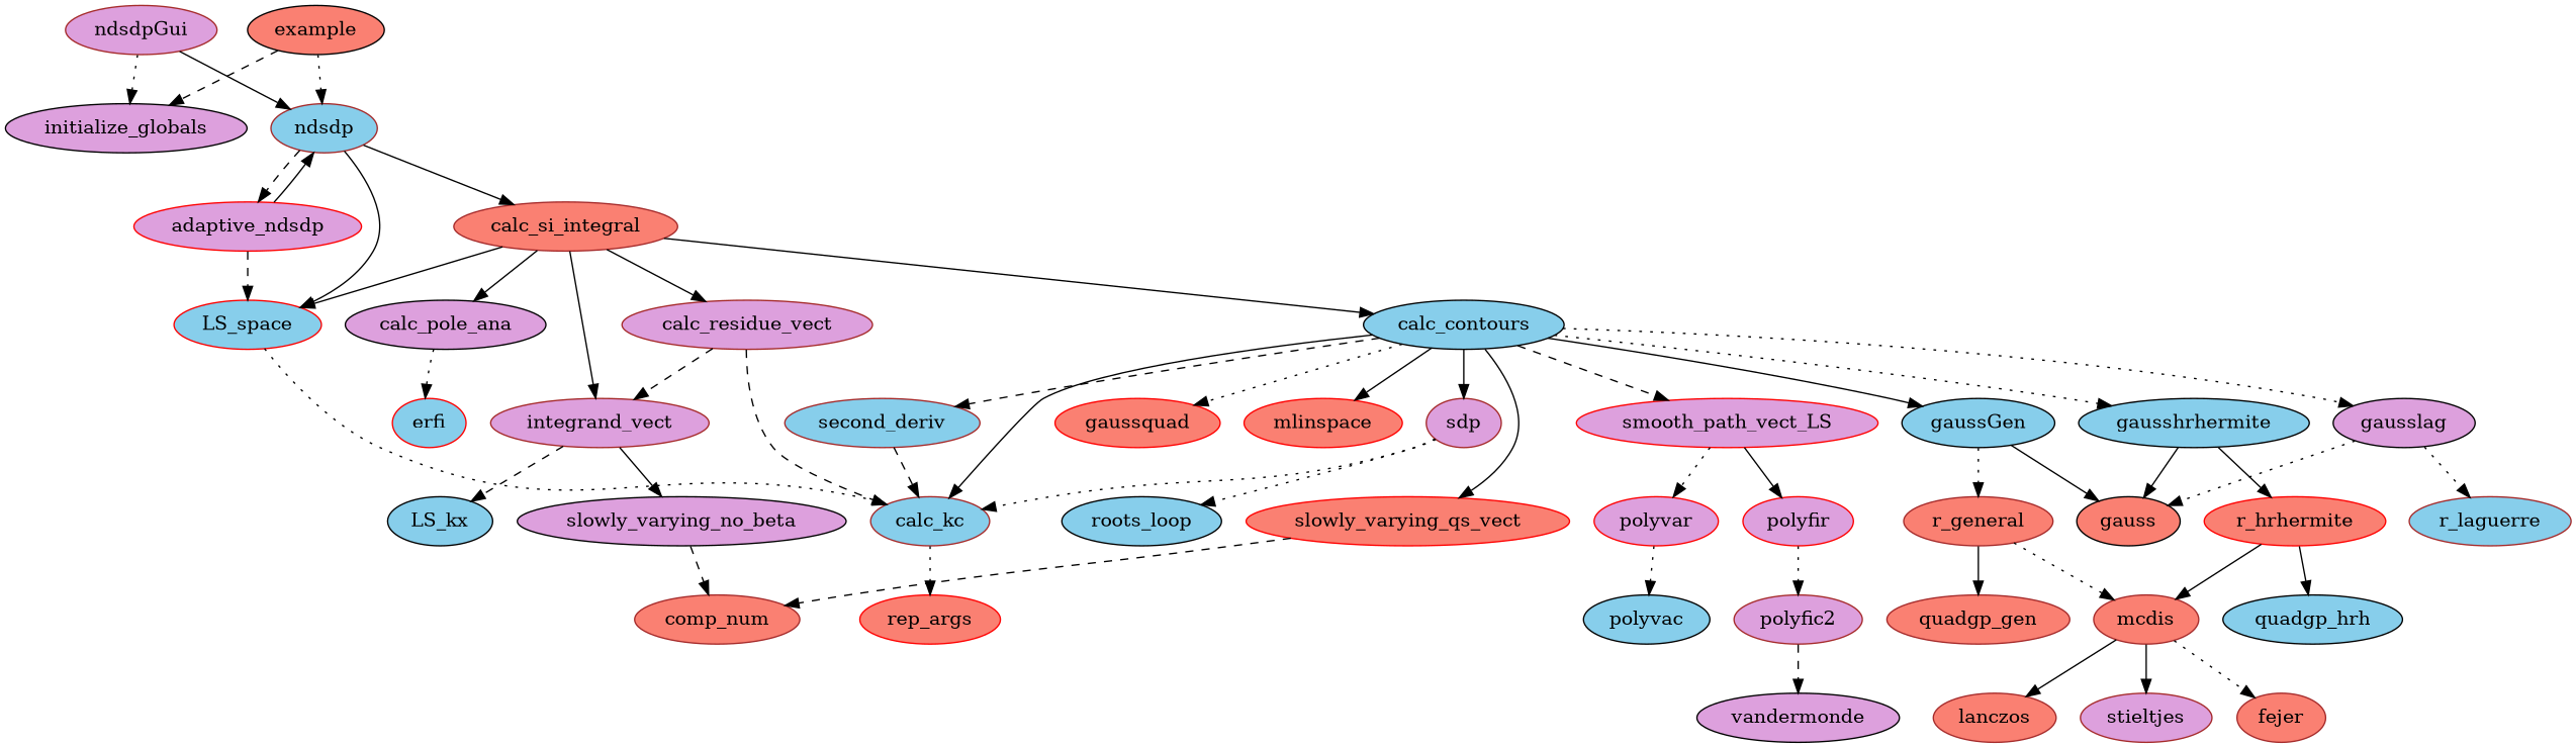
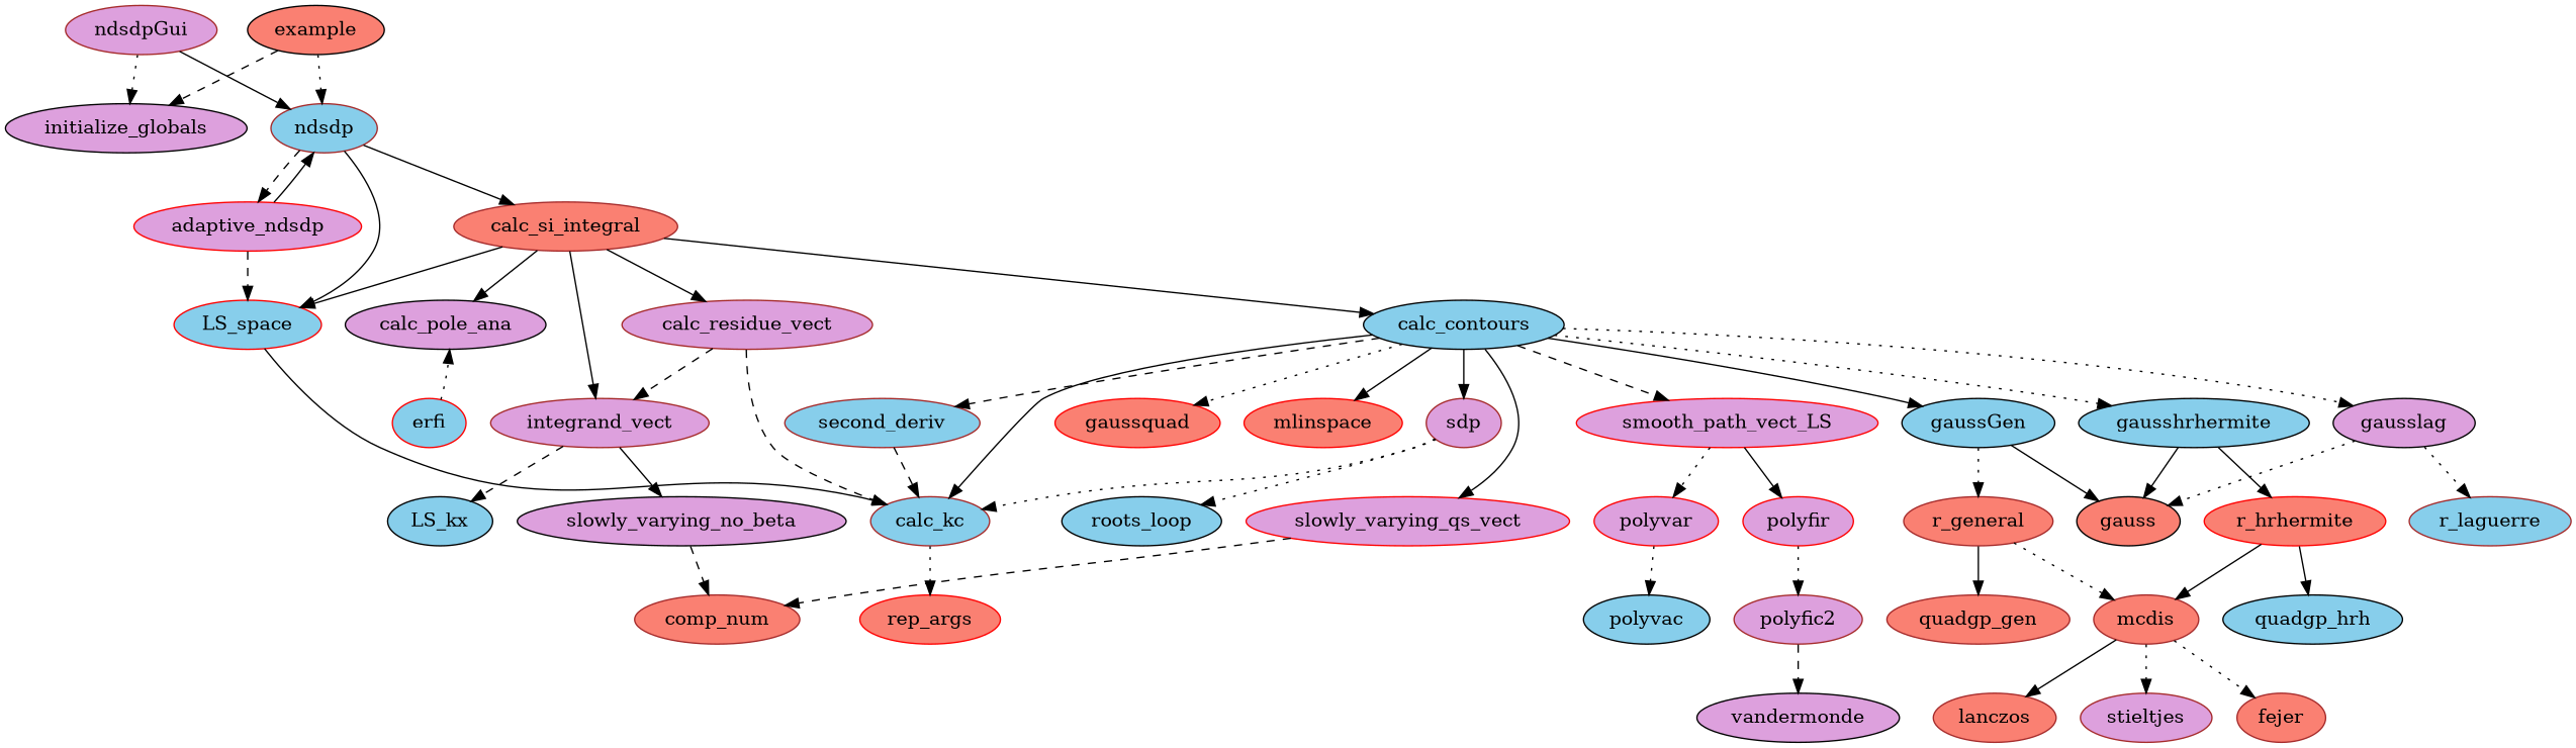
  digraph {
    node [color=brown fillcolor=plum style=filled]
    edge [style=solid]
    LS_space [color=red fillcolor=skyblue]
    calc_kc [fillcolor=skyblue]
    rep_args [color=red fillcolor=salmon]
    adaptive_ndsdp [color=red]
    ndsdp [fillcolor=skyblue]
    calc_si_integral [fillcolor=salmon]
    calc_contours [color=black fillcolor=skyblue]
    calc_pole_ana [color=black]
    calc_residue_vect
    integrand_vect
    gaussGen [color=black fillcolor=skyblue]
    gausshrhermite [color=black fillcolor=skyblue]
    gausslag [color=black]
    gaussquad [color=red fillcolor=salmon]
    mlinspace [color=red fillcolor=salmon]
    sdp
    second_deriv [fillcolor=skyblue]
-   slowly_varying_qs_vect [color=red fillcolor=salmon]
+   slowly_varying_qs_vect [color=red]
    smooth_path_vect_LS [color=red]
    gauss [color=black fillcolor=salmon]
    r_general [fillcolor=salmon]
    r_hrhermite [color=red fillcolor=salmon]
    r_laguerre [fillcolor=skyblue]
    roots_loop [color=black fillcolor=skyblue]
    comp_num [fillcolor=salmon]
    polyfir [color=red]
    polyvar [color=red]
    mcdis [fillcolor=salmon]
    quadgp_gen [fillcolor=salmon]
    quadgp_hrh [color=black fillcolor=skyblue]
    polyfic2
    polyvac [color=black fillcolor=skyblue]
    erfi [color=red fillcolor=skyblue]
    LS_kx [color=black fillcolor=skyblue]
    slowly_varying_no_beta [color=black]
    example [color=black fillcolor=salmon]
    initialize_globals [color=black]
    fejer [fillcolor=salmon]
    lanczos [fillcolor=salmon]
    stieltjes
    ndsdpGui
    vandermonde [color=black]
-   LS_space -> calc_kc [style=dotted]
+   LS_space -> calc_kc
    calc_kc -> rep_args [style=dotted]
    adaptive_ndsdp -> LS_space [style=dashed]
    adaptive_ndsdp -> ndsdp
    ndsdp -> LS_space
    ndsdp -> adaptive_ndsdp [style=dashed]
    ndsdp -> calc_si_integral
    calc_si_integral -> LS_space
    calc_si_integral -> calc_contours
    calc_si_integral -> calc_pole_ana
    calc_si_integral -> calc_residue_vect
    calc_si_integral -> integrand_vect
    calc_contours -> calc_kc
    calc_contours -> gaussGen
    calc_contours -> gausshrhermite [style=dotted]
    calc_contours -> gausslag [style=dotted]
    calc_contours -> gaussquad [style=dotted]
    calc_contours -> mlinspace
    calc_contours -> sdp
    calc_contours -> second_deriv [style=dashed]
    calc_contours -> slowly_varying_qs_vect
    calc_contours -> smooth_path_vect_LS [style=dashed]
-   calc_pole_ana -> erfi [style=dotted]
+   erfi -> calc_pole_ana [style=dotted]
    calc_residue_vect -> calc_kc [style=dashed]
    calc_residue_vect -> integrand_vect [style=dashed]
    integrand_vect -> LS_kx [style=dashed]
    integrand_vect -> slowly_varying_no_beta
    gaussGen -> gauss
    gaussGen -> r_general [style=dotted]
    gausshrhermite -> gauss
    gausshrhermite -> r_hrhermite
    gausslag -> gauss [style=dotted]
    gausslag -> r_laguerre [style=dotted]
    sdp -> calc_kc [style=dotted]
    sdp -> roots_loop [style=dotted]
    second_deriv -> calc_kc [style=dashed]
    slowly_varying_qs_vect -> comp_num [style=dashed]
    smooth_path_vect_LS -> polyfir
    smooth_path_vect_LS -> polyvar [style=dotted]
    r_general -> mcdis [style=dotted]
    r_general -> quadgp_gen
    r_hrhermite -> mcdis
    r_hrhermite -> quadgp_hrh
    polyfir -> polyfic2 [style=dotted]
    polyvar -> polyvac [style=dotted]
    mcdis -> fejer [style=dotted]
    mcdis -> lanczos
-   mcdis -> stieltjes
+   mcdis -> stieltjes [style=dotted]
    polyfic2 -> vandermonde [style=dashed]
    slowly_varying_no_beta -> comp_num [style=dashed]
    example -> ndsdp [style=dotted]
    example -> initialize_globals [style=dashed]
    ndsdpGui -> ndsdp
    ndsdpGui -> initialize_globals [style=dotted]
  }
